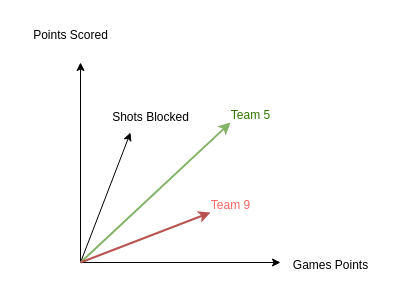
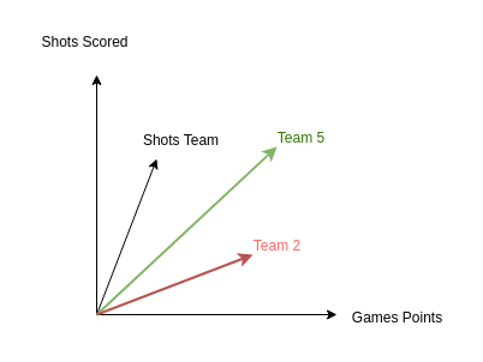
  <mxCell id="0" />
  <mxCell id="1" parent="0" />
  <mxCell id="2" value="" style="endArrow=classic;html=1;rounded=0;" edge="1" parent="1"><mxGeometry width="50" height="50" relative="1" as="geometry"><mxPoint x="80" y="262" as="sourcePoint" /><mxPoint x="280" y="262" as="targetPoint" /></mxGeometry></mxCell>
  <mxCell id="3" value="" style="endArrow=classic;html=1;rounded=0;" edge="1" parent="1"><mxGeometry width="50" height="50" relative="1" as="geometry"><mxPoint x="80" y="262" as="sourcePoint" /><mxPoint x="80" y="62" as="targetPoint" /></mxGeometry></mxCell>
  <mxCell id="4" value="" style="endArrow=classic;html=1;rounded=0;" edge="1" parent="1"><mxGeometry width="50" height="50" relative="1" as="geometry"><mxPoint x="80" y="262" as="sourcePoint" /><mxPoint x="130" y="132" as="targetPoint" /></mxGeometry></mxCell>
  <mxCell id="5" value="Games Points" style="text;html=1;align=center;verticalAlign=middle;resizable=0;points=[];autosize=1;strokeColor=none;fillColor=none;" vertex="1" parent="1"><mxGeometry x="280" y="250" width="100" height="30" as="geometry" /></mxCell>
- <mxCell id="6" value="Points Scored" style="text;html=1;align=center;verticalAlign=middle;resizable=0;points=[];autosize=1;strokeColor=none;fillColor=none;" vertex="1" parent="1"><mxGeometry x="20" y="20" width="100" height="30" as="geometry" /></mxCell>
- <mxCell id="7" value="Shots Blocked" style="text;html=1;align=center;verticalAlign=middle;resizable=0;points=[];autosize=1;strokeColor=none;fillColor=none;" vertex="1" parent="1"><mxGeometry x="100" y="102" width="100" height="30" as="geometry" /></mxCell>
+ <mxCell id="6" value="Shots Scored" style="text;html=1;align=center;verticalAlign=middle;resizable=0;points=[];autosize=1;strokeColor=none;fillColor=none;" vertex="1" parent="1"><mxGeometry x="20" y="20" width="100" height="30" as="geometry" /></mxCell>
+ <mxCell id="7" value="Shots Team" style="text;html=1;align=center;verticalAlign=middle;resizable=0;points=[];autosize=1;strokeColor=none;fillColor=none;" vertex="1" parent="1"><mxGeometry x="100" y="102" width="100" height="30" as="geometry" /></mxCell>
  <mxCell id="8" value="" style="endArrow=classic;html=1;rounded=0;fillColor=#d5e8d4;strokeColor=#82b366;strokeWidth=2;" edge="1" parent="1"><mxGeometry width="50" height="50" relative="1" as="geometry"><mxPoint x="80" y="262" as="sourcePoint" /><mxPoint x="230" y="122" as="targetPoint" /></mxGeometry></mxCell>
  <mxCell id="9" value="" style="endArrow=classic;html=1;rounded=0;fillColor=#f8cecc;strokeColor=#b85450;strokeWidth=2;" edge="1" parent="1"><mxGeometry width="50" height="50" relative="1" as="geometry"><mxPoint x="80" y="262" as="sourcePoint" /><mxPoint x="210" y="212" as="targetPoint" /></mxGeometry></mxCell>
  <mxCell id="10" value="Team 5" style="text;html=1;align=center;verticalAlign=middle;resizable=0;points=[];autosize=1;fontColor=#2f7500;" vertex="1" parent="1"><mxGeometry x="220" y="100" width="60" height="30" as="geometry" /></mxCell>
- <mxCell id="11" value="Team 9" style="text;html=1;align=center;verticalAlign=middle;resizable=0;points=[];autosize=1;strokeColor=none;fillColor=none;fontColor=#FF6666;" vertex="1" parent="1"><mxGeometry x="200" y="190" width="60" height="30" as="geometry" /></mxCell>
+ <mxCell id="11" value="Team 2" style="text;html=1;align=center;verticalAlign=middle;resizable=0;points=[];autosize=1;strokeColor=none;fillColor=none;fontColor=#FF6666;" vertex="1" parent="1"><mxGeometry x="200" y="190" width="60" height="30" as="geometry" /></mxCell>
